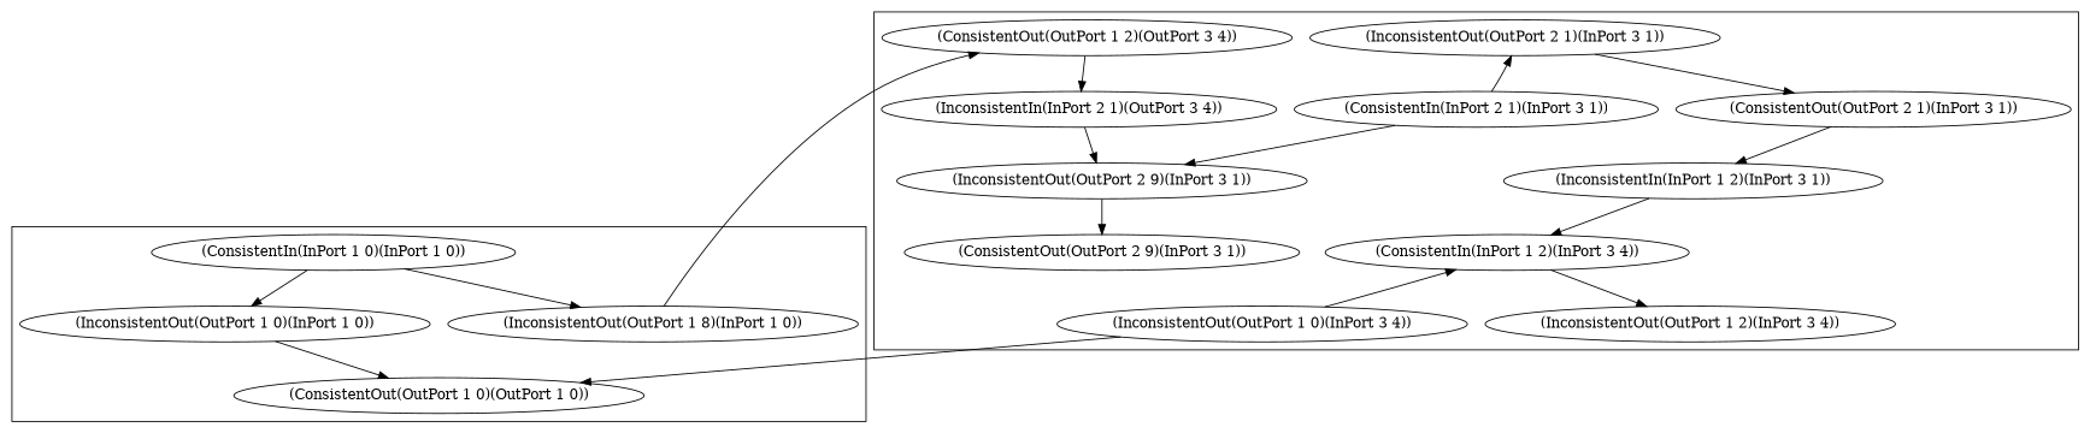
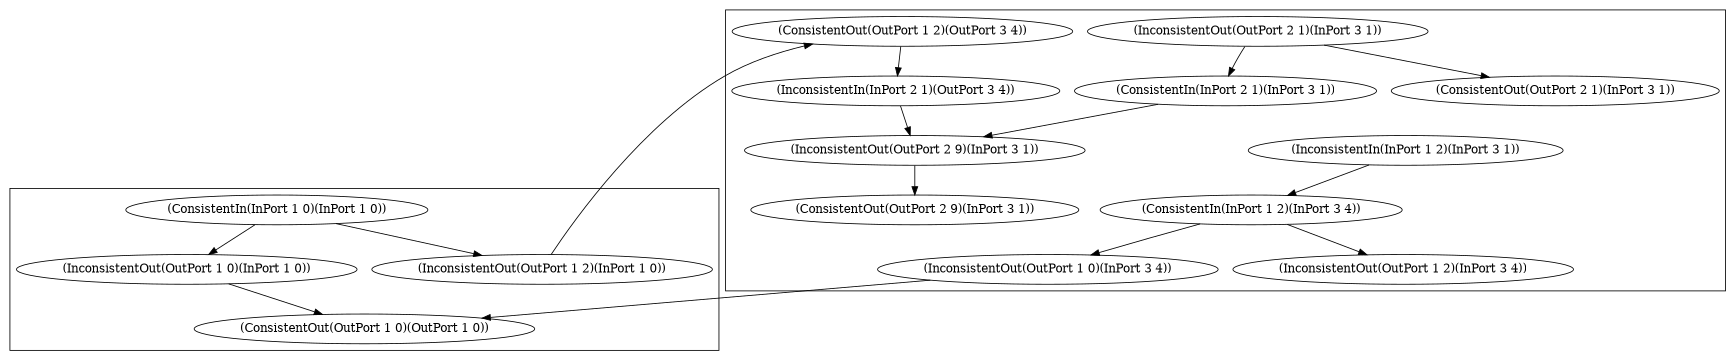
  digraph {
    "(ConsistentIn(InPort 1 0)(InPort 1 0))"
    "(InconsistentOut(OutPort 1 0)(InPort 1 0))"
-   "(InconsistentOut(OutPort 1 2)(InPort 1 0))" [label="(InconsistentOut(OutPort 1 8)(InPort 1 0))"]
+   "(InconsistentOut(OutPort 1 2)(InPort 1 0))"
    "(ConsistentOut(OutPort 1 0)(OutPort 1 0))"
    "(ConsistentIn(InPort 1 2)(InPort 3 4))"
    "(ConsistentIn(InPort 2 1)(InPort 3 1))"
    "(InconsistentOut(OutPort 1 0)(InPort 3 4))"
    "(InconsistentOut(OutPort 1 2)(InPort 3 4))"
    "(InconsistentOut(OutPort 2 1)(InPort 3 1))"
    "(InconsistentOut(OutPort 2 9)(InPort 3 1))"
    "(ConsistentOut(OutPort 1 2)(OutPort 3 4))"
    "(ConsistentOut(OutPort 2 1)(InPort 3 1))"
    "(ConsistentOut(OutPort 2 9)(InPort 3 1))"
    "(InconsistentIn(InPort 1 2)(InPort 3 1))"
    "(InconsistentIn(InPort 2 1)(OutPort 3 4))"
    subgraph cluster_1 {
      "(ConsistentIn(InPort 1 0)(InPort 1 0))"
      "(InconsistentOut(OutPort 1 0)(InPort 1 0))"
      "(InconsistentOut(OutPort 1 2)(InPort 1 0))"
      "(ConsistentOut(OutPort 1 0)(OutPort 1 0))"
    }
    subgraph cluster_2 {
      "(ConsistentIn(InPort 1 2)(InPort 3 4))"
      "(ConsistentIn(InPort 2 1)(InPort 3 1))"
      "(InconsistentOut(OutPort 1 0)(InPort 3 4))"
      "(InconsistentOut(OutPort 1 2)(InPort 3 4))"
      "(InconsistentOut(OutPort 2 1)(InPort 3 1))"
      "(InconsistentOut(OutPort 2 9)(InPort 3 1))"
      "(ConsistentOut(OutPort 1 2)(OutPort 3 4))"
      "(ConsistentOut(OutPort 2 1)(InPort 3 1))"
      "(ConsistentOut(OutPort 2 9)(InPort 3 1))"
      "(InconsistentIn(InPort 1 2)(InPort 3 1))"
      "(InconsistentIn(InPort 2 1)(OutPort 3 4))"
    }
    "(ConsistentIn(InPort 1 0)(InPort 1 0))" -> "(InconsistentOut(OutPort 1 0)(InPort 1 0))"
    "(ConsistentIn(InPort 1 0)(InPort 1 0))" -> "(InconsistentOut(OutPort 1 2)(InPort 1 0))"
    "(InconsistentOut(OutPort 1 0)(InPort 1 0))" -> "(ConsistentOut(OutPort 1 0)(OutPort 1 0))"
    "(InconsistentOut(OutPort 1 2)(InPort 1 0))" -> "(ConsistentOut(OutPort 1 2)(OutPort 3 4))"
-   "(InconsistentOut(OutPort 1 0)(InPort 3 4))" -> "(ConsistentIn(InPort 1 2)(InPort 3 4))"
+   "(ConsistentIn(InPort 1 2)(InPort 3 4))" -> "(InconsistentOut(OutPort 1 0)(InPort 3 4))"
    "(ConsistentIn(InPort 1 2)(InPort 3 4))" -> "(InconsistentOut(OutPort 1 2)(InPort 3 4))"
-   "(ConsistentIn(InPort 2 1)(InPort 3 1))" -> "(InconsistentOut(OutPort 2 1)(InPort 3 1))"
+   "(InconsistentOut(OutPort 2 1)(InPort 3 1))" -> "(ConsistentIn(InPort 2 1)(InPort 3 1))"
    "(ConsistentIn(InPort 2 1)(InPort 3 1))" -> "(InconsistentOut(OutPort 2 9)(InPort 3 1))"
    "(InconsistentOut(OutPort 1 0)(InPort 3 4))" -> "(ConsistentOut(OutPort 1 0)(OutPort 1 0))"
    "(InconsistentOut(OutPort 2 1)(InPort 3 1))" -> "(ConsistentOut(OutPort 2 1)(InPort 3 1))"
    "(InconsistentOut(OutPort 2 9)(InPort 3 1))" -> "(ConsistentOut(OutPort 2 9)(InPort 3 1))"
    "(ConsistentOut(OutPort 1 2)(OutPort 3 4))" -> "(InconsistentIn(InPort 2 1)(OutPort 3 4))"
-   "(ConsistentOut(OutPort 2 1)(InPort 3 1))" -> "(InconsistentIn(InPort 1 2)(InPort 3 1))"
    "(InconsistentIn(InPort 1 2)(InPort 3 1))" -> "(ConsistentIn(InPort 1 2)(InPort 3 4))"
    "(InconsistentIn(InPort 2 1)(OutPort 3 4))" -> "(InconsistentOut(OutPort 2 9)(InPort 3 1))"
  }
